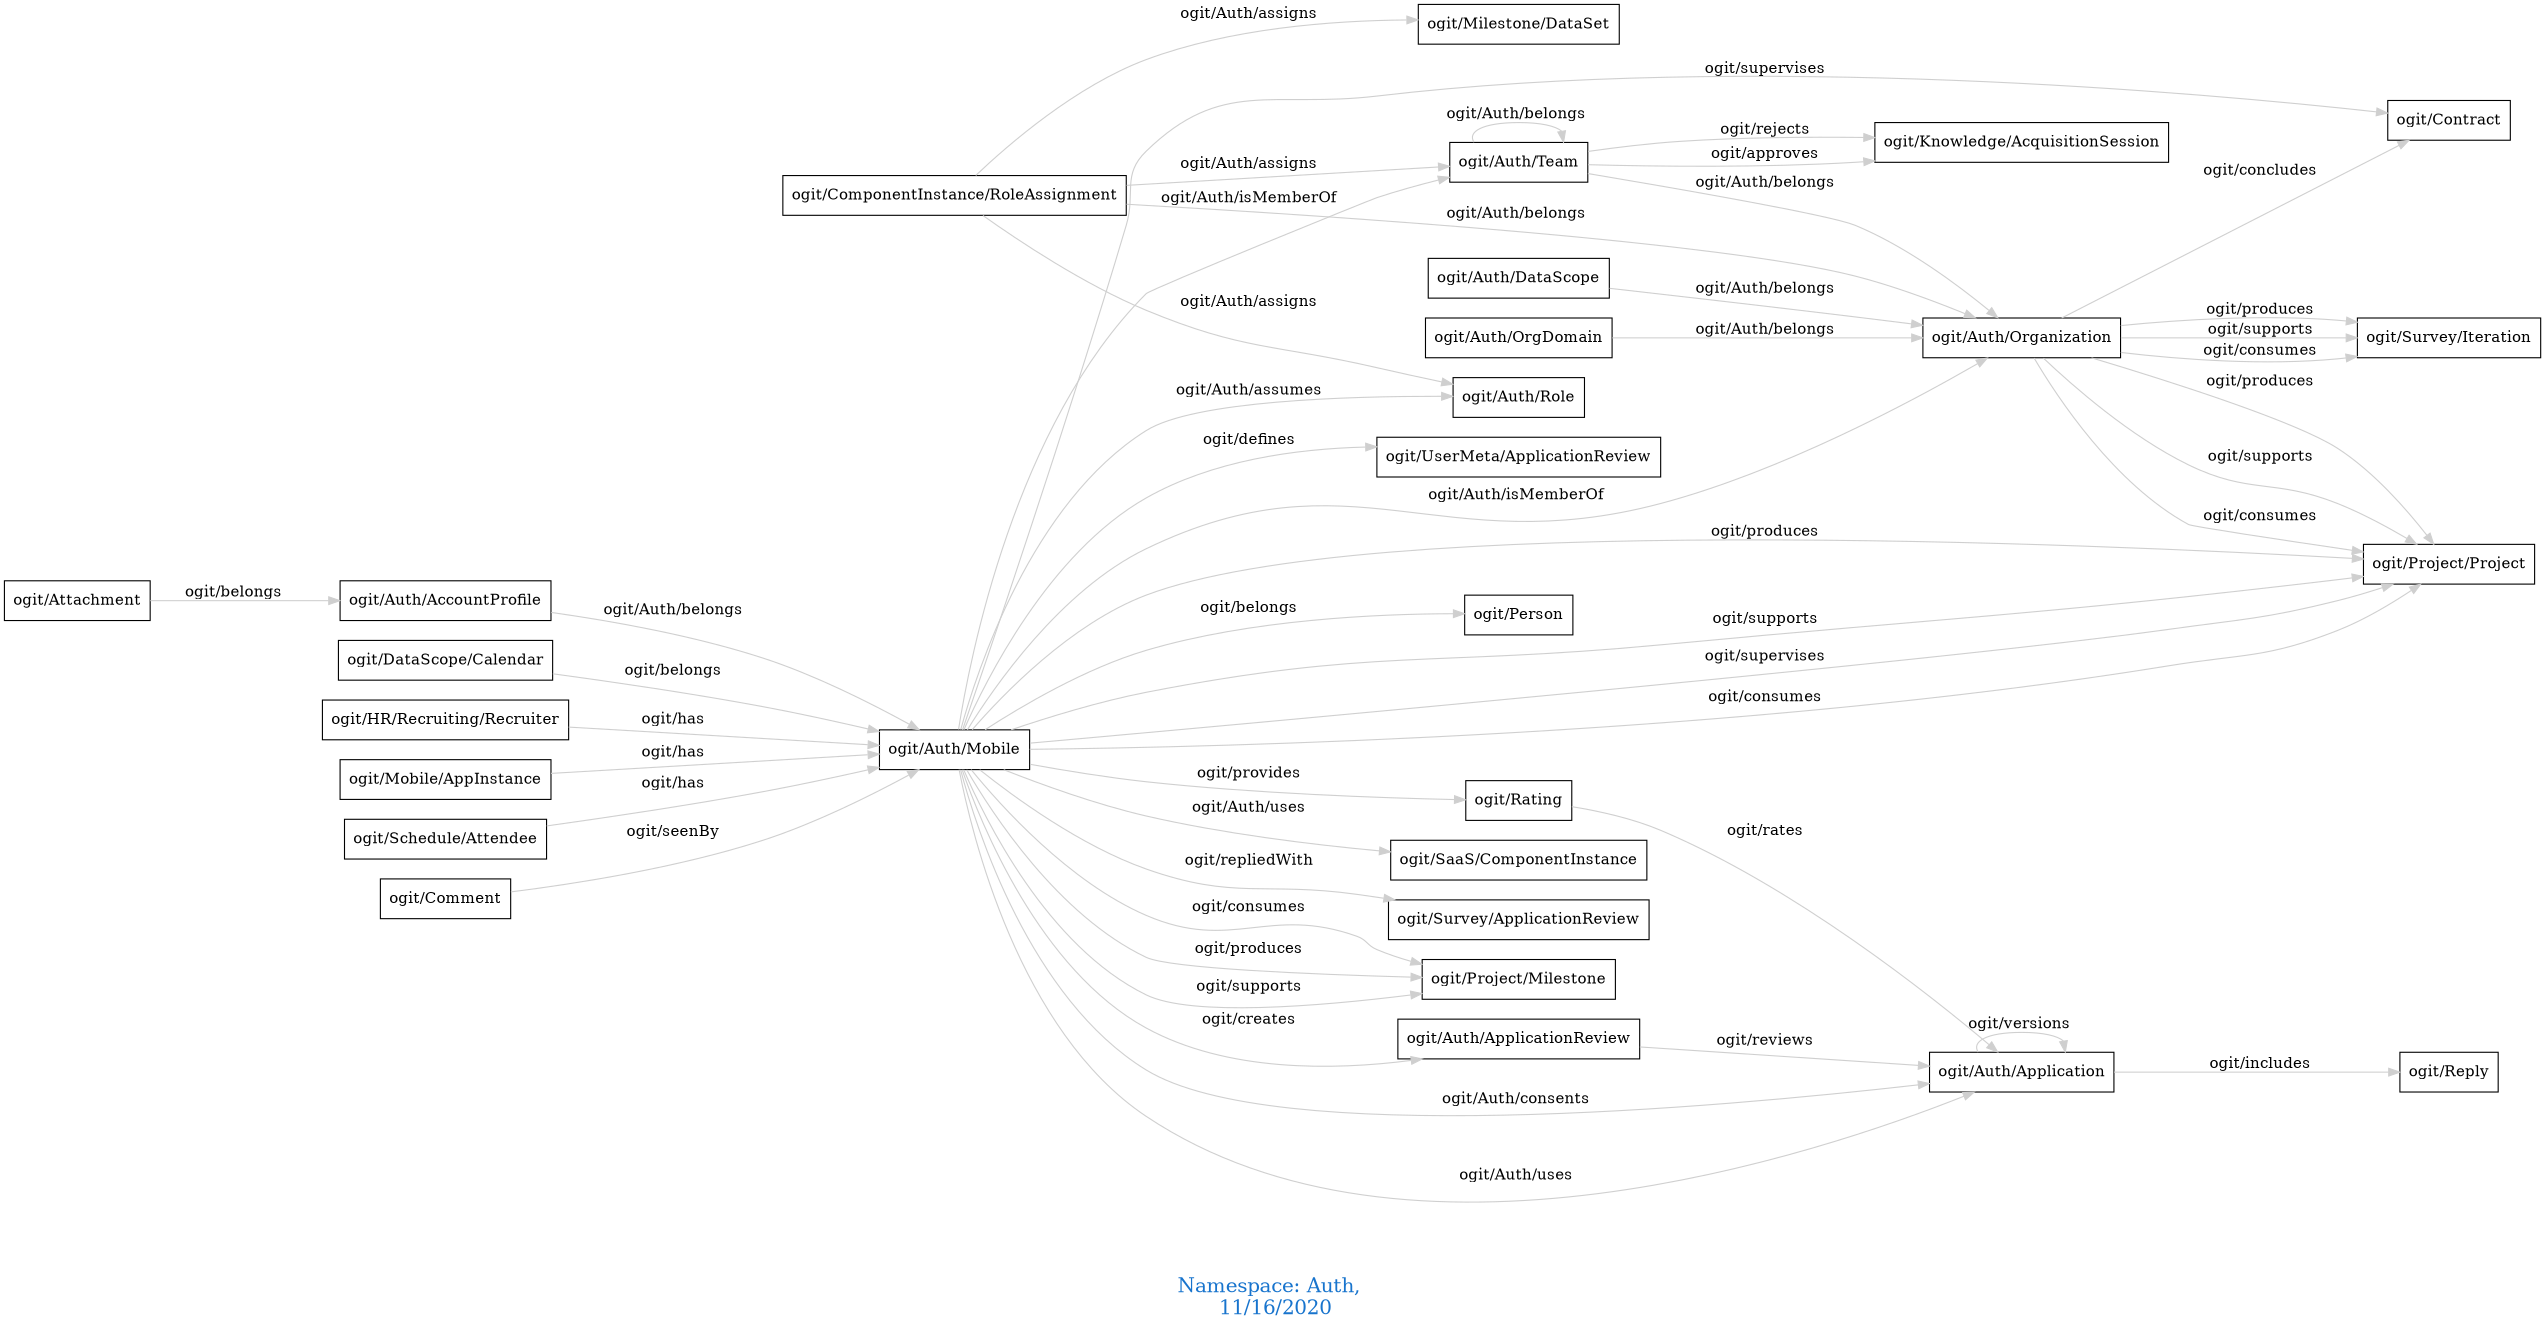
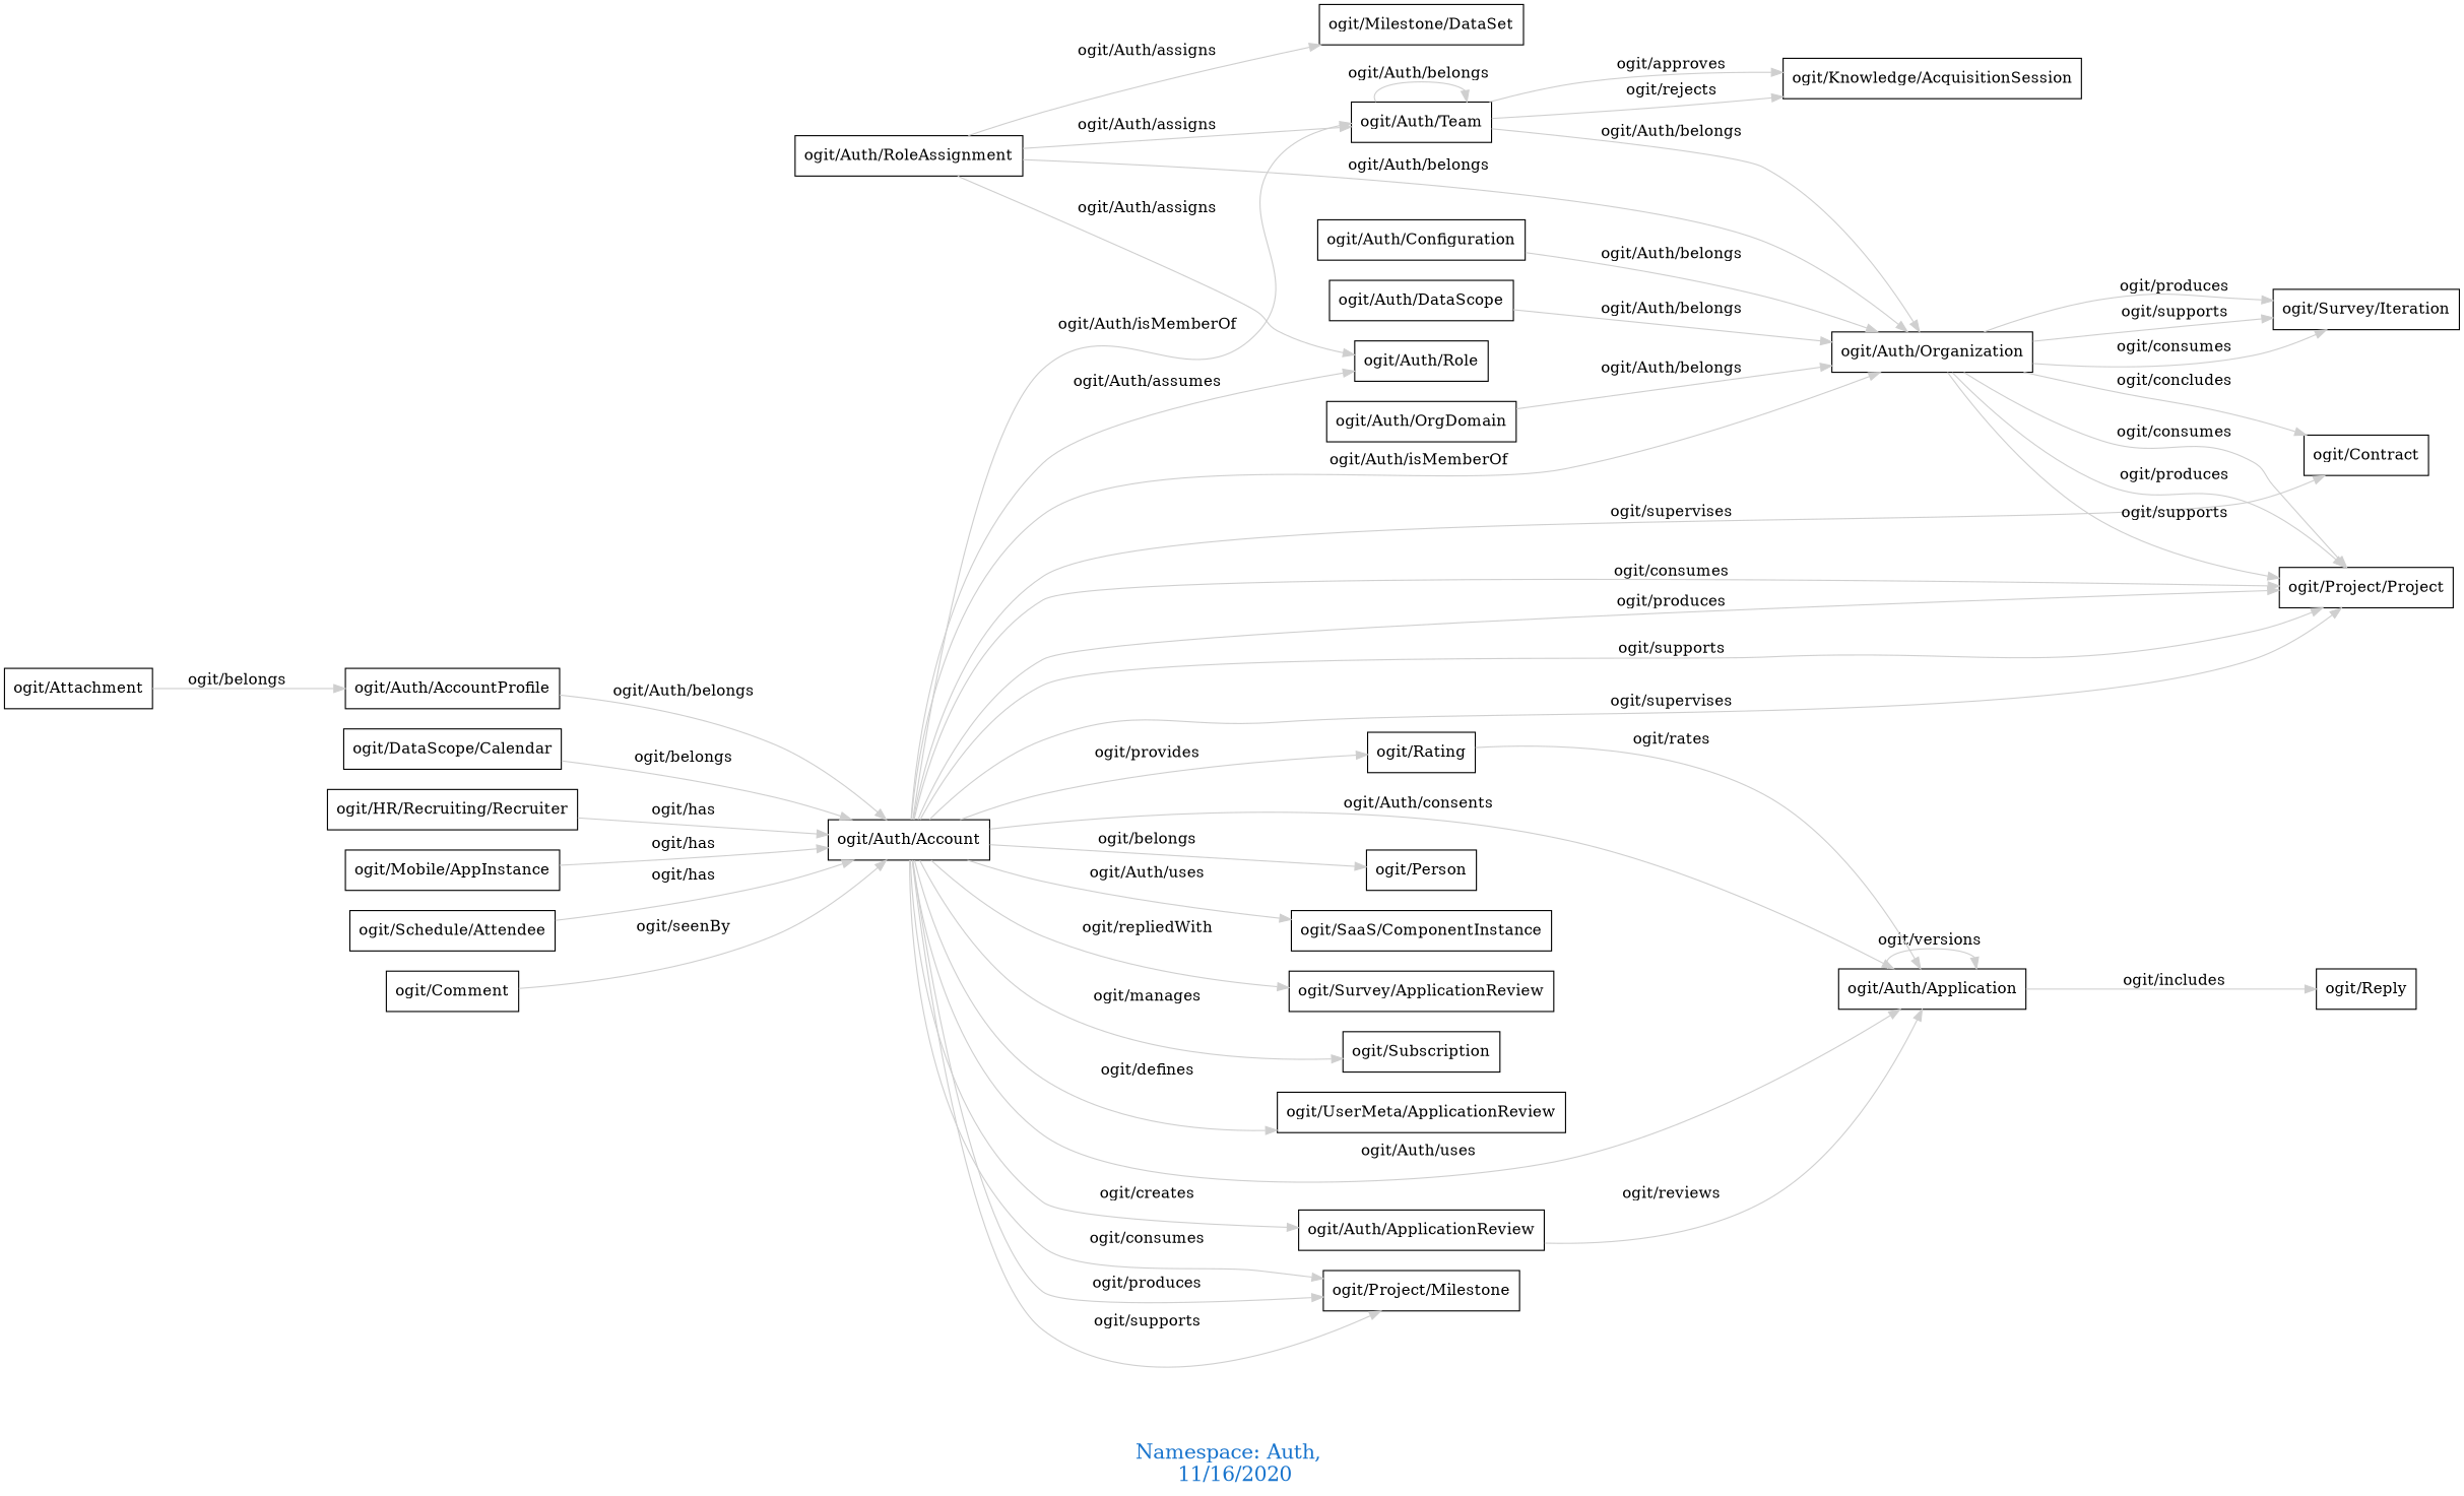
  digraph {
    fontcolor=dodgerblue3
    fontsize=18
    label="\n\n\nNamespace: Auth, \n 11/16/2020"
    rankdir=LR
    node [shape=polygon]
    edge [color=gray81]
-   "ogit/Auth/Account" [label="ogit/Auth/Mobile"]
+   "ogit/Auth/Account"
+   "ogit/Subscription"
    n3 [label="ogit/UserMeta/ApplicationReview"]
    "ogit/Auth/Organization"
    "ogit/Auth/Team"
    "ogit/Contract"
    "ogit/Project/Milestone"
    "ogit/Project/Project"
    "ogit/Auth/Application"
    "ogit/Auth/Role"
    "ogit/Auth/ApplicationReview"
    "ogit/Rating"
    "ogit/Person"
    "ogit/SaaS/ComponentInstance"
    n15 [label="ogit/Survey/ApplicationReview"]
    "ogit/Survey/Iteration"
    "ogit/Knowledge/AcquisitionSession"
    n18 [label="ogit/Reply"]
    "ogit/Auth/AccountProfile"
+   "ogit/Auth/Configuration"
    "ogit/Auth/DataScope"
    "ogit/Auth/OrgDomain"
-   "ogit/Auth/RoleAssignment" [label="ogit/ComponentInstance/RoleAssignment"]
+   "ogit/Auth/RoleAssignment"
    n24 [label="ogit/Milestone/DataSet"]
    n25 [label="ogit/DataScope/Calendar"]
    "ogit/Attachment"
    "ogit/HR/Recruiting/Recruiter"
    "ogit/Mobile/AppInstance"
    "ogit/Schedule/Attendee"
    "ogit/Comment"
+   "ogit/Auth/Account" -> "ogit/Subscription" [label="   ogit/manages    "]
    "ogit/Auth/Account" -> n3 [label="   ogit/defines    "]
    "ogit/Auth/Account" -> "ogit/Auth/Organization" [label="   ogit/Auth/isMemberOf    "]
    "ogit/Auth/Account" -> "ogit/Auth/Team" [label="   ogit/Auth/isMemberOf    "]
    "ogit/Auth/Account" -> "ogit/Contract" [label="   ogit/supervises    "]
    "ogit/Auth/Account" -> "ogit/Project/Milestone" [label="   ogit/supports    "]
    "ogit/Auth/Account" -> "ogit/Project/Milestone" [label="   ogit/consumes    "]
    "ogit/Auth/Account" -> "ogit/Project/Milestone" [label="   ogit/produces    "]
    "ogit/Auth/Account" -> "ogit/Project/Project" [label="   ogit/supports    "]
    "ogit/Auth/Account" -> "ogit/Project/Project" [label="   ogit/supervises    "]
    "ogit/Auth/Account" -> "ogit/Project/Project" [label="   ogit/consumes    "]
    "ogit/Auth/Account" -> "ogit/Project/Project" [label="   ogit/produces    "]
    "ogit/Auth/Account" -> "ogit/Auth/Application" [label="   ogit/Auth/consents    "]
    "ogit/Auth/Account" -> "ogit/Auth/Application" [label="   ogit/Auth/uses    "]
    "ogit/Auth/Account" -> "ogit/Auth/Role" [label="   ogit/Auth/assumes    "]
    "ogit/Auth/Account" -> "ogit/Auth/ApplicationReview" [label="   ogit/creates    "]
    "ogit/Auth/Account" -> "ogit/Rating" [label="   ogit/provides    "]
    "ogit/Auth/Account" -> "ogit/Person" [label="   ogit/belongs    "]
    "ogit/Auth/Account" -> "ogit/SaaS/ComponentInstance" [label="   ogit/Auth/uses    "]
    "ogit/Auth/Account" -> n15 [label="   ogit/repliedWith    "]
    "ogit/Auth/Organization" -> "ogit/Contract" [label="   ogit/concludes    "]
    "ogit/Auth/Organization" -> "ogit/Project/Project" [label="   ogit/supports    "]
    "ogit/Auth/Organization" -> "ogit/Project/Project" [label="   ogit/consumes    "]
    "ogit/Auth/Organization" -> "ogit/Project/Project" [label="   ogit/produces    "]
    "ogit/Auth/Organization" -> "ogit/Survey/Iteration" [label="   ogit/supports    "]
    "ogit/Auth/Organization" -> "ogit/Survey/Iteration" [label="   ogit/consumes    "]
    "ogit/Auth/Organization" -> "ogit/Survey/Iteration" [label="   ogit/produces    "]
    "ogit/Auth/Team" -> "ogit/Auth/Organization" [label="   ogit/Auth/belongs    "]
    "ogit/Auth/Team" -> "ogit/Auth/Team" [label="   ogit/Auth/belongs    "]
    "ogit/Auth/Team" -> "ogit/Knowledge/AcquisitionSession" [label="   ogit/rejects    "]
    "ogit/Auth/Team" -> "ogit/Knowledge/AcquisitionSession" [label="   ogit/approves    "]
    "ogit/Auth/Application" -> "ogit/Auth/Application" [label="   ogit/versions    "]
    "ogit/Auth/Application" -> n18 [label="   ogit/includes    "]
    "ogit/Auth/ApplicationReview" -> "ogit/Auth/Application" [label="   ogit/reviews    "]
    "ogit/Rating" -> "ogit/Auth/Application" [label="   ogit/rates    "]
    "ogit/Auth/AccountProfile" -> "ogit/Auth/Account" [label="   ogit/Auth/belongs    "]
+   "ogit/Auth/Configuration" -> "ogit/Auth/Organization" [label="   ogit/Auth/belongs    "]
    "ogit/Auth/DataScope" -> "ogit/Auth/Organization" [label="   ogit/Auth/belongs    "]
    "ogit/Auth/OrgDomain" -> "ogit/Auth/Organization" [label="   ogit/Auth/belongs    "]
    "ogit/Auth/RoleAssignment" -> "ogit/Auth/Organization" [label="   ogit/Auth/belongs    "]
    "ogit/Auth/RoleAssignment" -> "ogit/Auth/Team" [label="   ogit/Auth/assigns    "]
    "ogit/Auth/RoleAssignment" -> "ogit/Auth/Role" [label="   ogit/Auth/assigns    "]
    "ogit/Auth/RoleAssignment" -> n24 [label="   ogit/Auth/assigns    "]
    n25 -> "ogit/Auth/Account" [label="   ogit/belongs    "]
    "ogit/Attachment" -> "ogit/Auth/AccountProfile" [label="   ogit/belongs    "]
    "ogit/HR/Recruiting/Recruiter" -> "ogit/Auth/Account" [label="   ogit/has    "]
    "ogit/Mobile/AppInstance" -> "ogit/Auth/Account" [label="   ogit/has    "]
    "ogit/Schedule/Attendee" -> "ogit/Auth/Account" [label="   ogit/has    "]
    "ogit/Comment" -> "ogit/Auth/Account" [label="   ogit/seenBy    "]
  }
